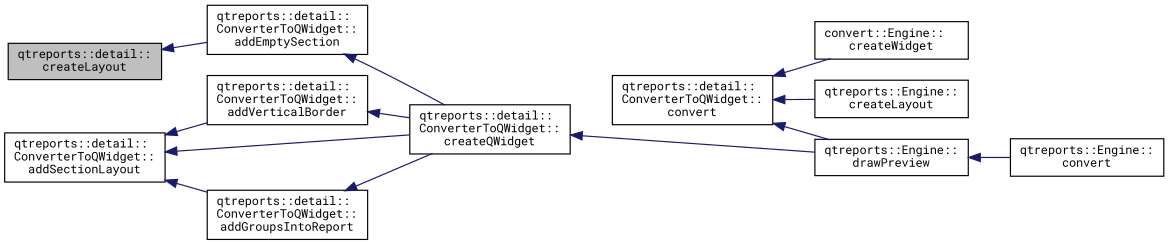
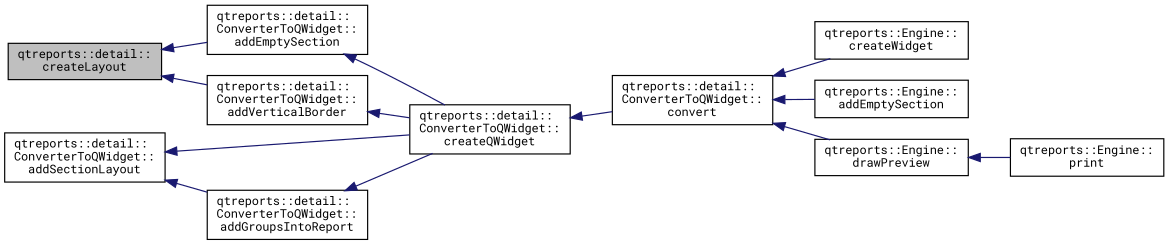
  digraph {
    fontname="Roboto Mono"
    rankdir=LR
    node [color=black fontname="Roboto Mono" fontsize=10 shape=record]
    edge [color=midnightblue dir=back fontname="Roboto Mono" fontsize=10 labelfontname=Helvetica labelfontsize=10 style=solid]
    n1 [fillcolor=grey75 fontcolor=black height=0.2 label="qtreports::detail::\lcreateLayout" style=filled width=0.4]
    n2 [height=0.2 label="qtreports::detail::\lConverterToQWidget::\laddVerticalBorder" width=0.4]
    n3 [height=0.2 label="qtreports::detail::\lConverterToQWidget::\laddEmptySection" width=0.4]
    n4 [height=0.2 label="qtreports::detail::\lConverterToQWidget::\lcreateQWidget" width=0.4]
    n5 [height=0.2 label="qtreports::detail::\lConverterToQWidget::\laddSectionLayout" width=0.4]
    n6 [height=0.2 label="qtreports::detail::\lConverterToQWidget::\laddGroupsIntoReport" width=0.4]
    n7 [height=0.2 label="qtreports::detail::\lConverterToQWidget::\lconvert" width=0.4]
-   n8 [height=0.2 label="convert::Engine::\lcreateWidget" width=0.4]
-   n9 [height=0.2 label="qtreports::Engine::\lcreateLayout" width=0.4]
+   n8 [height=0.2 label="qtreports::Engine::\lcreateWidget" width=0.4]
+   n9 [height=0.2 label="qtreports::Engine::\laddEmptySection" width=0.4]
    n10 [height=0.2 label="qtreports::Engine::\ldrawPreview" width=0.4]
-   n11 [height=0.2 label="qtreports::Engine::\lconvert" width=0.4]
-   n5 -> n2
+   n11 [height=0.2 label="qtreports::Engine::\lprint" width=0.4]
+   n1 -> n2
    n1 -> n3
    n2 -> n4
    n3 -> n4
-   n4 -> n10
+   n4 -> n7
    n5 -> n4
    n5 -> n6
    n6 -> n4
    n7 -> n8
    n7 -> n9
    n7 -> n10
    n10 -> n11
  }
